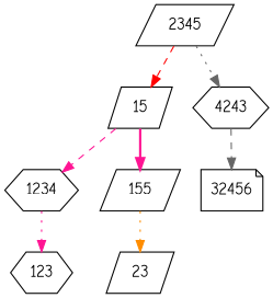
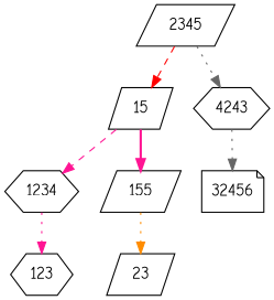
  digraph {
    fontname="Comic Neue"
    node [fontname="Comic Neue" shape=parallelogram]
    edge [color=deeppink fontname="Comic Neue" style=dotted]
    1234 [shape=hexagon]
    123 [shape=hexagon]
    15
    155
    23
    2345
    4243 [shape=hexagon]
    32456 [shape=note]
    1234 -> 123
    15 -> 1234 [style=dashed]
    15 -> 155 [style=bold]
    155 -> 23 [color=darkorange]
    2345 -> 15 [color=red style=dashed]
    2345 -> 4243 [color=gray40]
-   4243 -> 32456 [color=gray40 style=dashed]
+   4243 -> 32456 [color=gray40]
  }
